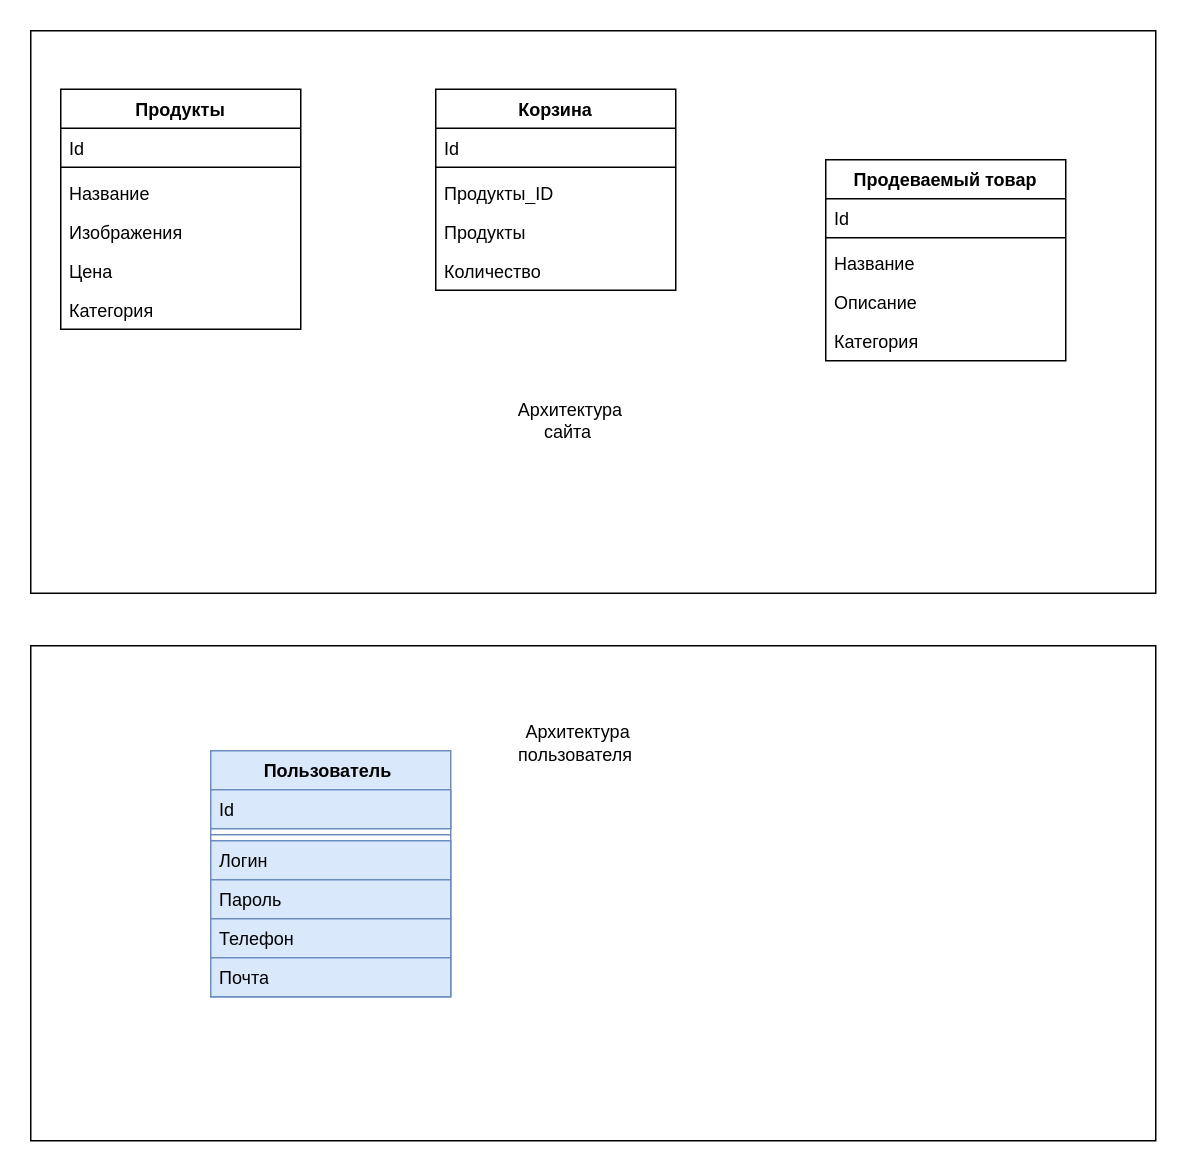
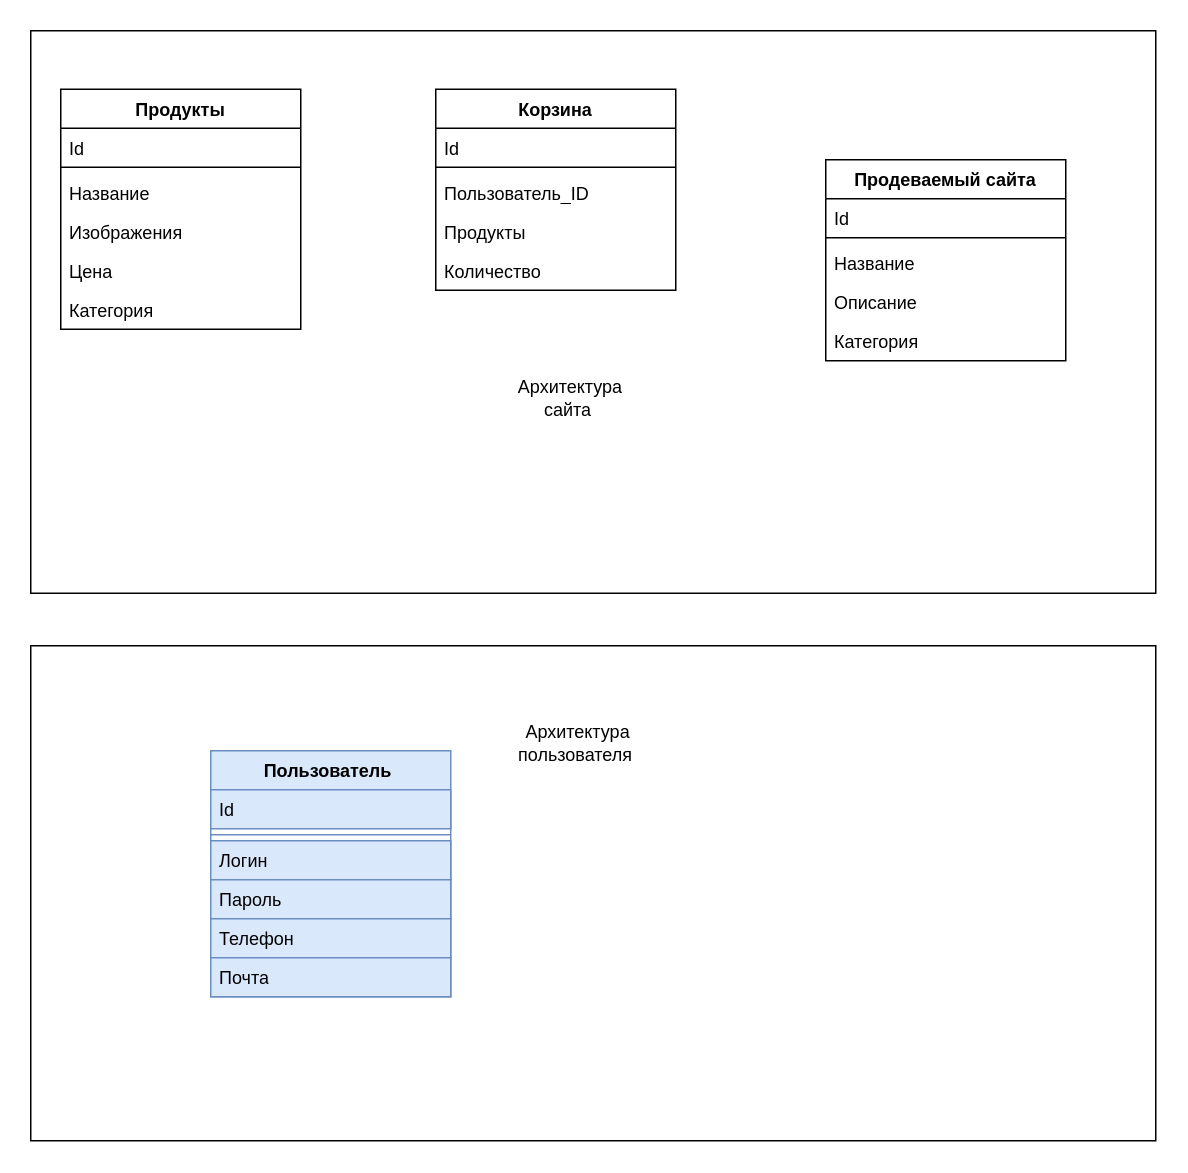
  <mxCell id="0" />
  <mxCell id="1" parent="0" />
  <mxCell id="2" value="" style="rounded=0;whiteSpace=wrap;html=1;" parent="1" vertex="1"><mxGeometry x="20" y="430" width="750" height="330" as="geometry" /></mxCell>
  <mxCell id="3" value="" style="rounded=0;whiteSpace=wrap;html=1;" parent="1" vertex="1"><mxGeometry x="20" y="20" width="750" height="375" as="geometry" /></mxCell>
  <mxCell id="4" value="Пользователь&amp;nbsp;" style="swimlane;fontStyle=1;align=center;verticalAlign=top;childLayout=stackLayout;horizontal=1;startSize=26;horizontalStack=0;resizeParent=1;resizeParentMax=0;resizeLast=0;collapsible=1;marginBottom=0;whiteSpace=wrap;html=1;fillColor=#dae8fc;strokeColor=#6c8ebf;" parent="1" vertex="1"><mxGeometry x="140" y="500" width="160" height="164" as="geometry" /></mxCell>
  <mxCell id="5" value="Id" style="text;strokeColor=#6c8ebf;fillColor=#dae8fc;align=left;verticalAlign=top;spacingLeft=4;spacingRight=4;overflow=hidden;rotatable=0;points=[[0,0.5],[1,0.5]];portConstraint=eastwest;whiteSpace=wrap;html=1;" parent="4" vertex="1"><mxGeometry y="26" width="160" height="26" as="geometry" /></mxCell>
  <mxCell id="6" value="" style="line;strokeWidth=1;fillColor=none;align=left;verticalAlign=middle;spacingTop=-1;spacingLeft=3;spacingRight=3;rotatable=0;labelPosition=right;points=[];portConstraint=eastwest;strokeColor=inherit;" parent="4" vertex="1"><mxGeometry y="52" width="160" height="8" as="geometry" /></mxCell>
  <mxCell id="7" value="Логин" style="text;strokeColor=#6c8ebf;fillColor=#dae8fc;align=left;verticalAlign=top;spacingLeft=4;spacingRight=4;overflow=hidden;rotatable=0;points=[[0,0.5],[1,0.5]];portConstraint=eastwest;whiteSpace=wrap;html=1;" parent="4" vertex="1"><mxGeometry y="60" width="160" height="26" as="geometry" /></mxCell>
  <mxCell id="8" value="Пароль" style="text;strokeColor=#6c8ebf;fillColor=#dae8fc;align=left;verticalAlign=top;spacingLeft=4;spacingRight=4;overflow=hidden;rotatable=0;points=[[0,0.5],[1,0.5]];portConstraint=eastwest;whiteSpace=wrap;html=1;" parent="4" vertex="1"><mxGeometry y="86" width="160" height="26" as="geometry" /></mxCell>
  <mxCell id="9" value="Телефон" style="text;strokeColor=#6c8ebf;fillColor=#dae8fc;align=left;verticalAlign=top;spacingLeft=4;spacingRight=4;overflow=hidden;rotatable=0;points=[[0,0.5],[1,0.5]];portConstraint=eastwest;whiteSpace=wrap;html=1;" parent="4" vertex="1"><mxGeometry y="112" width="160" height="26" as="geometry" /></mxCell>
  <mxCell id="10" value="Почта" style="text;strokeColor=#6c8ebf;fillColor=#dae8fc;align=left;verticalAlign=top;spacingLeft=4;spacingRight=4;overflow=hidden;rotatable=0;points=[[0,0.5],[1,0.5]];portConstraint=eastwest;whiteSpace=wrap;html=1;" parent="4" vertex="1"><mxGeometry y="138" width="160" height="26" as="geometry" /></mxCell>
  <mxCell id="11" value="Корзина" style="swimlane;fontStyle=1;align=center;verticalAlign=top;childLayout=stackLayout;horizontal=1;startSize=26;horizontalStack=0;resizeParent=1;resizeParentMax=0;resizeLast=0;collapsible=1;marginBottom=0;whiteSpace=wrap;html=1;" parent="1" vertex="1"><mxGeometry x="290" y="59" width="160" height="134" as="geometry" /></mxCell>
  <mxCell id="12" value="Id" style="text;strokeColor=none;fillColor=none;align=left;verticalAlign=top;spacingLeft=4;spacingRight=4;overflow=hidden;rotatable=0;points=[[0,0.5],[1,0.5]];portConstraint=eastwest;whiteSpace=wrap;html=1;" parent="11" vertex="1"><mxGeometry y="26" width="160" height="22" as="geometry" /></mxCell>
  <mxCell id="13" value="" style="line;strokeWidth=1;fillColor=none;align=left;verticalAlign=middle;spacingTop=-1;spacingLeft=3;spacingRight=3;rotatable=0;labelPosition=right;points=[];portConstraint=eastwest;strokeColor=inherit;" parent="11" vertex="1"><mxGeometry y="48" width="160" height="8" as="geometry" /></mxCell>
- <mxCell id="14" value="Продукты_ID" style="text;strokeColor=none;fillColor=none;align=left;verticalAlign=top;spacingLeft=4;spacingRight=4;overflow=hidden;rotatable=0;points=[[0,0.5],[1,0.5]];portConstraint=eastwest;whiteSpace=wrap;html=1;" parent="11" vertex="1"><mxGeometry y="56" width="160" height="26" as="geometry" /></mxCell>
+ <mxCell id="14" value="Пользователь_ID" style="text;strokeColor=none;fillColor=none;align=left;verticalAlign=top;spacingLeft=4;spacingRight=4;overflow=hidden;rotatable=0;points=[[0,0.5],[1,0.5]];portConstraint=eastwest;whiteSpace=wrap;html=1;" parent="11" vertex="1"><mxGeometry y="56" width="160" height="26" as="geometry" /></mxCell>
  <mxCell id="15" value="Продукты&amp;nbsp;&lt;div&gt;&lt;br&gt;&lt;/div&gt;" style="text;strokeColor=none;fillColor=none;align=left;verticalAlign=top;spacingLeft=4;spacingRight=4;overflow=hidden;rotatable=0;points=[[0,0.5],[1,0.5]];portConstraint=eastwest;whiteSpace=wrap;html=1;" parent="11" vertex="1"><mxGeometry y="82" width="160" height="26" as="geometry" /></mxCell>
  <mxCell id="16" value="Количество&amp;nbsp;" style="text;strokeColor=none;fillColor=none;align=left;verticalAlign=top;spacingLeft=4;spacingRight=4;overflow=hidden;rotatable=0;points=[[0,0.5],[1,0.5]];portConstraint=eastwest;whiteSpace=wrap;html=1;" parent="11" vertex="1"><mxGeometry y="108" width="160" height="26" as="geometry" /></mxCell>
  <mxCell id="17" value="Продукты" style="swimlane;fontStyle=1;align=center;verticalAlign=top;childLayout=stackLayout;horizontal=1;startSize=26;horizontalStack=0;resizeParent=1;resizeParentMax=0;resizeLast=0;collapsible=1;marginBottom=0;whiteSpace=wrap;html=1;" parent="1" vertex="1"><mxGeometry x="40" y="59" width="160" height="160" as="geometry" /></mxCell>
  <mxCell id="18" value="Id" style="text;strokeColor=none;fillColor=none;align=left;verticalAlign=top;spacingLeft=4;spacingRight=4;overflow=hidden;rotatable=0;points=[[0,0.5],[1,0.5]];portConstraint=eastwest;whiteSpace=wrap;html=1;" parent="17" vertex="1"><mxGeometry y="26" width="160" height="22" as="geometry" /></mxCell>
  <mxCell id="19" value="" style="line;strokeWidth=1;fillColor=none;align=left;verticalAlign=middle;spacingTop=-1;spacingLeft=3;spacingRight=3;rotatable=0;labelPosition=right;points=[];portConstraint=eastwest;strokeColor=inherit;" parent="17" vertex="1"><mxGeometry y="48" width="160" height="8" as="geometry" /></mxCell>
  <mxCell id="20" value="Название" style="text;strokeColor=none;fillColor=none;align=left;verticalAlign=top;spacingLeft=4;spacingRight=4;overflow=hidden;rotatable=0;points=[[0,0.5],[1,0.5]];portConstraint=eastwest;whiteSpace=wrap;html=1;" parent="17" vertex="1"><mxGeometry y="56" width="160" height="26" as="geometry" /></mxCell>
  <mxCell id="21" value="Изображения" style="text;strokeColor=none;fillColor=none;align=left;verticalAlign=top;spacingLeft=4;spacingRight=4;overflow=hidden;rotatable=0;points=[[0,0.5],[1,0.5]];portConstraint=eastwest;whiteSpace=wrap;html=1;" parent="17" vertex="1"><mxGeometry y="82" width="160" height="26" as="geometry" /></mxCell>
  <mxCell id="22" value="Цена" style="text;strokeColor=none;fillColor=none;align=left;verticalAlign=top;spacingLeft=4;spacingRight=4;overflow=hidden;rotatable=0;points=[[0,0.5],[1,0.5]];portConstraint=eastwest;whiteSpace=wrap;html=1;" parent="17" vertex="1"><mxGeometry y="108" width="160" height="26" as="geometry" /></mxCell>
  <mxCell id="23" value="Категория" style="text;strokeColor=none;fillColor=none;align=left;verticalAlign=top;spacingLeft=4;spacingRight=4;overflow=hidden;rotatable=0;points=[[0,0.5],[1,0.5]];portConstraint=eastwest;whiteSpace=wrap;html=1;" parent="17" vertex="1"><mxGeometry y="134" width="160" height="26" as="geometry" /></mxCell>
- <mxCell id="24" value="Продеваемый товар" style="swimlane;fontStyle=1;align=center;verticalAlign=top;childLayout=stackLayout;horizontal=1;startSize=26;horizontalStack=0;resizeParent=1;resizeParentMax=0;resizeLast=0;collapsible=1;marginBottom=0;whiteSpace=wrap;html=1;" parent="1" vertex="1"><mxGeometry x="550" y="106" width="160" height="134" as="geometry" /></mxCell>
+ <mxCell id="24" value="Продеваемый сайта" style="swimlane;fontStyle=1;align=center;verticalAlign=top;childLayout=stackLayout;horizontal=1;startSize=26;horizontalStack=0;resizeParent=1;resizeParentMax=0;resizeLast=0;collapsible=1;marginBottom=0;whiteSpace=wrap;html=1;" parent="1" vertex="1"><mxGeometry x="550" y="106" width="160" height="134" as="geometry" /></mxCell>
  <mxCell id="25" value="Id" style="text;strokeColor=none;fillColor=none;align=left;verticalAlign=top;spacingLeft=4;spacingRight=4;overflow=hidden;rotatable=0;points=[[0,0.5],[1,0.5]];portConstraint=eastwest;whiteSpace=wrap;html=1;" parent="24" vertex="1"><mxGeometry y="26" width="160" height="22" as="geometry" /></mxCell>
  <mxCell id="26" value="" style="line;strokeWidth=1;fillColor=none;align=left;verticalAlign=middle;spacingTop=-1;spacingLeft=3;spacingRight=3;rotatable=0;labelPosition=right;points=[];portConstraint=eastwest;strokeColor=inherit;" parent="24" vertex="1"><mxGeometry y="48" width="160" height="8" as="geometry" /></mxCell>
  <mxCell id="27" value="Название&amp;nbsp;" style="text;strokeColor=none;fillColor=none;align=left;verticalAlign=top;spacingLeft=4;spacingRight=4;overflow=hidden;rotatable=0;points=[[0,0.5],[1,0.5]];portConstraint=eastwest;whiteSpace=wrap;html=1;" parent="24" vertex="1"><mxGeometry y="56" width="160" height="26" as="geometry" /></mxCell>
  <mxCell id="28" value="&lt;div&gt;Описание&amp;nbsp;&lt;/div&gt;" style="text;strokeColor=none;fillColor=none;align=left;verticalAlign=top;spacingLeft=4;spacingRight=4;overflow=hidden;rotatable=0;points=[[0,0.5],[1,0.5]];portConstraint=eastwest;whiteSpace=wrap;html=1;" parent="24" vertex="1"><mxGeometry y="82" width="160" height="26" as="geometry" /></mxCell>
  <mxCell id="29" value="Категория" style="text;strokeColor=none;fillColor=none;align=left;verticalAlign=top;spacingLeft=4;spacingRight=4;overflow=hidden;rotatable=0;points=[[0,0.5],[1,0.5]];portConstraint=eastwest;whiteSpace=wrap;html=1;" parent="24" vertex="1"><mxGeometry y="108" width="160" height="26" as="geometry" /></mxCell>
- <mxCell id="30" value="Архитектура сайта&amp;nbsp;" style="text;html=1;align=center;verticalAlign=middle;whiteSpace=wrap;rounded=0;" parent="1" vertex="1"><mxGeometry x="330" y="255" width="100" height="50" as="geometry" /></mxCell>
+ <mxCell id="30" value="Архитектура сайта&amp;nbsp;" style="text;html=1;align=center;verticalAlign=middle;whiteSpace=wrap;rounded=0;" parent="1" vertex="1"><mxGeometry x="330" y="240" width="100" height="50" as="geometry" /></mxCell>
  <mxCell id="31" value="Архитектура пользователя&amp;nbsp;" style="text;html=1;align=center;verticalAlign=middle;whiteSpace=wrap;rounded=0;" parent="1" vertex="1"><mxGeometry x="355" y="480" width="60" height="30" as="geometry" /></mxCell>
